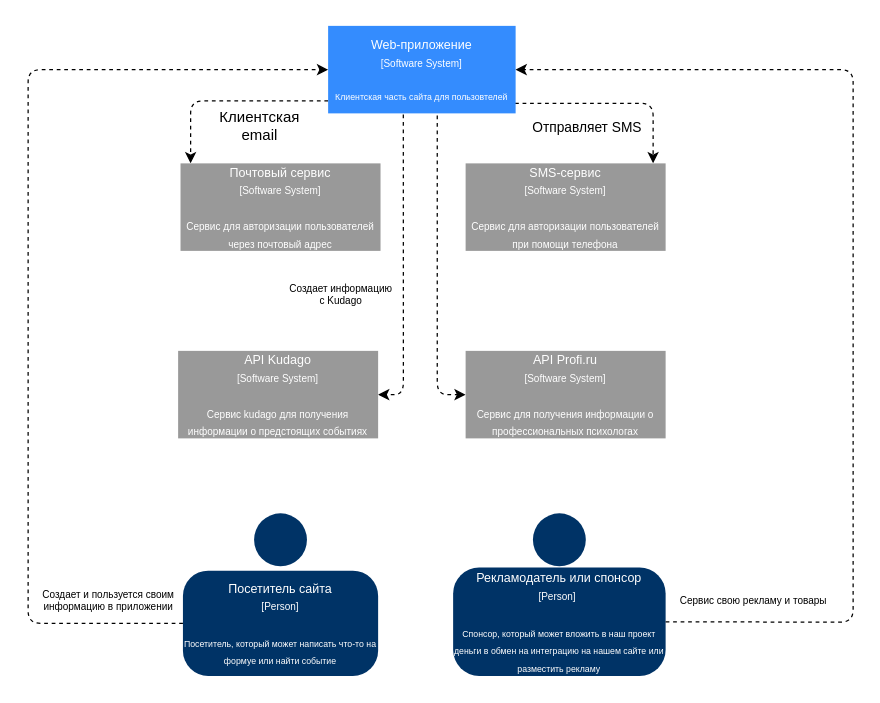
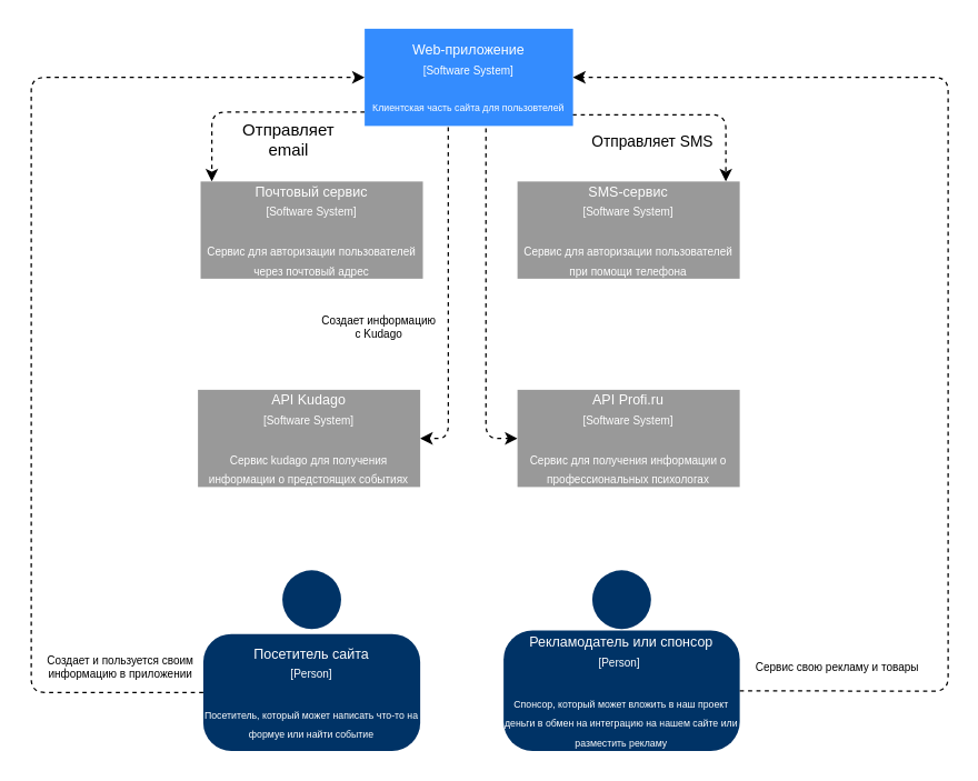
  <mxCell id="0" />
  <mxCell id="1" parent="0" />
  <mxCell id="2" value="" style="edgeStyle=orthogonalEdgeStyle;html=1;dashed=1;" parent="1" target="15" edge="1"><mxGeometry relative="1" as="geometry"><mxPoint x="262" y="80" as="sourcePoint" /><Array as="points"><mxPoint x="152" y="80" /></Array></mxGeometry></mxCell>
  <mxCell id="3" style="edgeStyle=orthogonalEdgeStyle;html=1;exitX=0.997;exitY=0.886;exitDx=0;exitDy=0;exitPerimeter=0;dashed=1;" parent="1" source="6" target="14" edge="1"><mxGeometry relative="1" as="geometry"><Array as="points"><mxPoint x="522" y="82" /></Array></mxGeometry></mxCell>
  <mxCell id="4" style="edgeStyle=orthogonalEdgeStyle;html=1;entryX=1;entryY=0.5;entryDx=0;entryDy=0;exitX=0.401;exitY=1.013;exitDx=0;exitDy=0;exitPerimeter=0;dashed=1;" parent="1" source="6" target="13" edge="1"><mxGeometry relative="1" as="geometry" /></mxCell>
  <mxCell id="5" style="edgeStyle=orthogonalEdgeStyle;html=1;entryX=0;entryY=0.5;entryDx=0;entryDy=0;exitX=0.582;exitY=1.023;exitDx=0;exitDy=0;exitPerimeter=0;dashed=1;" parent="1" source="6" target="16" edge="1"><mxGeometry relative="1" as="geometry" /></mxCell>
  <mxCell id="6" value="&lt;font style=&quot;font-size: 10px;&quot;&gt;Web-приложение&lt;/font&gt;&lt;div&gt;&lt;font style=&quot;font-size: 8px;&quot;&gt;[Software System]&lt;/font&gt;&lt;br&gt;&lt;div style=&quot;font-size: 10px;&quot;&gt;&lt;br&gt;&lt;/div&gt;&lt;div&gt;&lt;span style=&quot;font-size: 7px;&quot;&gt;Клиентская часть сайта для пользовтелей&lt;/span&gt;&lt;/div&gt;&lt;/div&gt;" style="rounded=0;whiteSpace=wrap;html=1;strokeColor=none;fillColor=#348cfe;fontColor=#FFFFFF;" parent="1" vertex="1"><mxGeometry x="262" y="20" width="150" height="70" as="geometry" /></mxCell>
  <mxCell id="7" value="" style="group" parent="1" vertex="1" connectable="0"><mxGeometry x="145.85" y="410" width="156.15" height="130" as="geometry" /></mxCell>
  <mxCell id="8" value="&lt;font style=&quot;font-size: 10px;&quot;&gt;Посетитель сайта&lt;br&gt;&lt;span style=&quot;font-size: 8px;&quot;&gt;[Person]&lt;br&gt;&lt;br&gt;&lt;/span&gt;&lt;/font&gt;&lt;div&gt;&lt;div&gt;&lt;font style=&quot;font-size: 7px;&quot;&gt;Посетитель, который может написать что-то на формуе или найти событие&lt;/font&gt;&lt;/div&gt;&lt;/div&gt;" style="rounded=1;whiteSpace=wrap;html=1;strokeColor=none;fillColor=#003366;fontColor=#FFFFFF;arcSize=24;" parent="7" vertex="1"><mxGeometry y="45.836" width="156.15" height="84.164" as="geometry" /></mxCell>
  <mxCell id="9" value="" style="ellipse;whiteSpace=wrap;html=1;aspect=fixed;strokeColor=none;fillColor=#003366;" parent="7" vertex="1"><mxGeometry x="56.92" width="42.308" height="42.308" as="geometry" /></mxCell>
  <mxCell id="10" value="" style="group" parent="1" vertex="1" connectable="0"><mxGeometry x="362" y="410" width="170" height="130" as="geometry" /></mxCell>
  <mxCell id="11" value="&lt;font style=&quot;font-size: 10px;&quot;&gt;Рекламодатель или спонсор&lt;br&gt;&lt;span style=&quot;font-size: 8px;&quot;&gt;[Person]&lt;/span&gt;&amp;nbsp;&lt;/font&gt;&lt;div&gt;&lt;div&gt;&lt;font style=&quot;font-size: 10px;&quot;&gt;&lt;br&gt;&lt;/font&gt;&lt;/div&gt;&lt;div&gt;&lt;font style=&quot;font-size: 7px;&quot;&gt;Спонсор, который может вложить в наш проект деньги в обмен на интеграцию на нашем сайте или разместить рекламу&lt;/font&gt;&lt;/div&gt;&lt;/div&gt;" style="rounded=1;whiteSpace=wrap;html=1;strokeColor=none;fillColor=#003366;fontColor=#FFFFFF;arcSize=24;" parent="10" vertex="1"><mxGeometry y="43.333" width="170" height="86.667" as="geometry" /></mxCell>
  <mxCell id="12" value="" style="ellipse;whiteSpace=wrap;html=1;aspect=fixed;strokeColor=none;fillColor=#003366;" parent="10" vertex="1"><mxGeometry x="63.849" width="42.308" height="42.308" as="geometry" /></mxCell>
  <mxCell id="13" value="&lt;font style=&quot;font-size: 10px;&quot;&gt;API Kudago&lt;br&gt;&lt;span style=&quot;font-size: 8px;&quot;&gt;[Software System]&lt;/span&gt;&lt;br&gt;&lt;/font&gt;&lt;div&gt;&lt;font style=&quot;font-size: 12px;&quot;&gt;&lt;br&gt;&lt;/font&gt;&lt;/div&gt;&lt;div&gt;&lt;font style=&quot;font-size: 8px;&quot;&gt;Сервис kudago для получения информации о предстоящих событиях&lt;/font&gt;&lt;/div&gt;" style="rounded=0;whiteSpace=wrap;html=1;strokeColor=none;fillColor=#999999;fontColor=#FFFFFF;" parent="1" vertex="1"><mxGeometry x="142" y="280" width="160" height="70" as="geometry" /></mxCell>
  <mxCell id="14" value="&lt;font style=&quot;font-size: 10px;&quot;&gt;SMS-сервис&lt;/font&gt;&lt;div&gt;&lt;font style=&quot;font-size: 12px;&quot;&gt;&lt;span style=&quot;font-size: 8px;&quot;&gt;[Software System]&lt;/span&gt;&lt;br&gt;&lt;/font&gt;&lt;/div&gt;&lt;div&gt;&lt;font style=&quot;font-size: 12px;&quot;&gt;&lt;br&gt;&lt;/font&gt;&lt;/div&gt;&lt;div&gt;&lt;font style=&quot;font-size: 8px;&quot;&gt;Сервис для авторизации пользователей при помощи телефона&lt;/font&gt;&lt;/div&gt;" style="rounded=0;whiteSpace=wrap;html=1;strokeColor=none;fillColor=#999999;fontColor=#FFFFFF;" parent="1" vertex="1"><mxGeometry x="372" y="130" width="160" height="70" as="geometry" /></mxCell>
  <mxCell id="15" value="&lt;font style=&quot;font-size: 10px;&quot;&gt;Почтовый сервис&lt;br&gt;&lt;span style=&quot;font-size: 8px;&quot;&gt;[Software System]&lt;/span&gt;&lt;br&gt;&lt;/font&gt;&lt;div&gt;&lt;font style=&quot;font-size: 12px;&quot;&gt;&lt;br&gt;&lt;/font&gt;&lt;/div&gt;&lt;div&gt;&lt;font style=&quot;font-size: 8px;&quot;&gt;Сервис для авторизации пользователей через почтовый адрес&lt;/font&gt;&lt;/div&gt;" style="rounded=0;whiteSpace=wrap;html=1;strokeColor=none;fillColor=#999999;fontColor=#FFFFFF;" parent="1" vertex="1"><mxGeometry x="143.92" y="130" width="160" height="70" as="geometry" /></mxCell>
  <mxCell id="16" value="&lt;font style=&quot;font-size: 10px;&quot;&gt;API Profi.ru&lt;br&gt;&lt;span style=&quot;font-size: 8px;&quot;&gt;[Software System]&lt;/span&gt;&lt;br&gt;&lt;/font&gt;&lt;div&gt;&lt;font style=&quot;font-size: 12px;&quot;&gt;&lt;br&gt;&lt;/font&gt;&lt;/div&gt;&lt;div&gt;&lt;font style=&quot;font-size: 8px;&quot;&gt;Сервис для получения информации о профессиональных психологах&lt;/font&gt;&lt;/div&gt;" style="rounded=0;whiteSpace=wrap;html=1;strokeColor=none;fillColor=#999999;fontColor=#FFFFFF;" parent="1" vertex="1"><mxGeometry x="372" y="280" width="160" height="70" as="geometry" /></mxCell>
  <mxCell id="17" style="edgeStyle=none;html=1;dashed=1;" parent="1" source="11" target="6" edge="1"><mxGeometry relative="1" as="geometry"><Array as="points"><mxPoint x="682" y="497" /><mxPoint x="682" y="320" /><mxPoint x="682" y="55" /></Array></mxGeometry></mxCell>
  <mxCell id="18" value="Отправляет SMS" style="edgeLabel;html=1;align=center;verticalAlign=middle;resizable=0;points=[];" parent="17" vertex="1" connectable="0"><mxGeometry x="0.833" y="3" relative="1" as="geometry"><mxPoint x="-16" y="42" as="offset" /></mxGeometry></mxCell>
  <mxCell id="19" style="edgeStyle=none;html=1;entryX=0;entryY=0.5;entryDx=0;entryDy=0;dashed=1;" parent="1" source="8" target="6" edge="1"><mxGeometry relative="1" as="geometry"><Array as="points"><mxPoint x="22" y="498" /><mxPoint x="22" y="55" /></Array></mxGeometry></mxCell>
- <mxCell id="20" value="Клиентская&lt;br&gt;email" style="text;html=1;align=center;verticalAlign=middle;resizable=0;points=[];autosize=1;strokeColor=none;fillColor=none;" parent="1" vertex="1"><mxGeometry x="162" y="80" width="90" height="40" as="geometry" /></mxCell>
+ <mxCell id="20" value="Отправляет&lt;br&gt;email" style="text;html=1;align=center;verticalAlign=middle;resizable=0;points=[];autosize=1;strokeColor=none;fillColor=none;" parent="1" vertex="1"><mxGeometry x="162" y="80" width="90" height="40" as="geometry" /></mxCell>
  <mxCell id="21" value="Создает информацию&lt;br style=&quot;font-size: 8px;&quot;&gt;с Kudago" style="text;html=1;align=center;verticalAlign=middle;resizable=0;points=[];autosize=1;strokeColor=none;fillColor=none;fontSize=8;" parent="1" vertex="1"><mxGeometry x="217" y="220" width="110" height="30" as="geometry" /></mxCell>
  <mxCell id="22" value="Создает и пользуется своим &lt;br&gt;информацию в приложении" style="text;html=1;align=center;verticalAlign=middle;resizable=0;points=[];autosize=1;strokeColor=none;fillColor=none;fontSize=8;" parent="1" vertex="1"><mxGeometry x="20.85" y="465" width="130" height="30" as="geometry" /></mxCell>
  <mxCell id="23" value="Сервис свою рекламу и товары" style="text;html=1;align=center;verticalAlign=middle;resizable=0;points=[];autosize=1;strokeColor=none;fillColor=none;fontSize=8;" parent="1" vertex="1"><mxGeometry x="522" y="470" width="160" height="20" as="geometry" /></mxCell>
